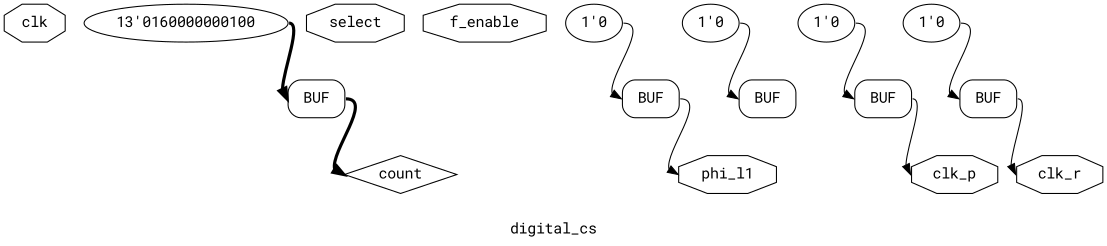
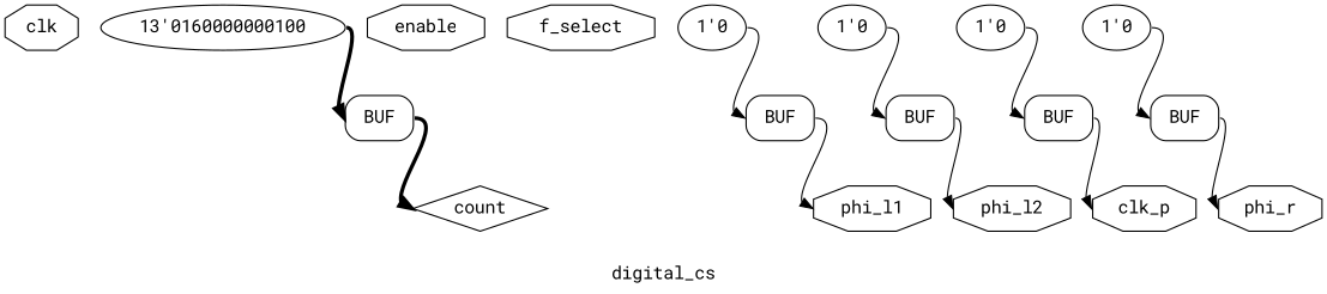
  digraph {
    fontname="Roboto Mono"
    label=digital_cs
    rankdir=TB
    remincross=true
    node [fontname="Roboto Mono" shape=octagon]
    edge [color=black fontcolor=black fontname="Roboto Mono" headport=w tailport=e]
    n1 [color=black fontcolor=black label=clk]
    n2 [color=black fontcolor=black label=count shape=diamond]
-   n3 [color=black fontcolor=black label=select]
-   n4 [color=black fontcolor=black label=f_enable]
+   n3 [color=black fontcolor=black label=enable]
+   n4 [color=black fontcolor=black label=f_select]
    n5 [color=black fontcolor=black label=phi_l1]
+   n6 [color=black fontcolor=black label=phi_l2]
    n7 [color=black fontcolor=black label=clk_p]
-   n8 [color=black fontcolor=black label=clk_r]
+   n8 [color=black fontcolor=black label=phi_r]
    n9 [label="13'0160000000100" shape=""]
    n10 [label=BUF shape=box style=rounded]
    n11 [label="1'0" shape=""]
    n12 [label=BUF shape=box style=rounded]
    n13 [label="1'0" shape=""]
    n14 [label=BUF shape=box style=rounded]
    n15 [label="1'0" shape=""]
    n16 [label=BUF shape=box style=rounded]
    n17 [label="1'0" shape=""]
    n18 [label=BUF shape=box style=rounded]
    n9 -> n10 [style="setlinewidth(3)"]
    n10 -> n2 [style="setlinewidth(3)"]
    n11 -> n12
    n12 -> n5
    n13 -> n14
+   n14 -> n6
    n15 -> n16
    n16 -> n7
    n17 -> n18
    n18 -> n8
  }
